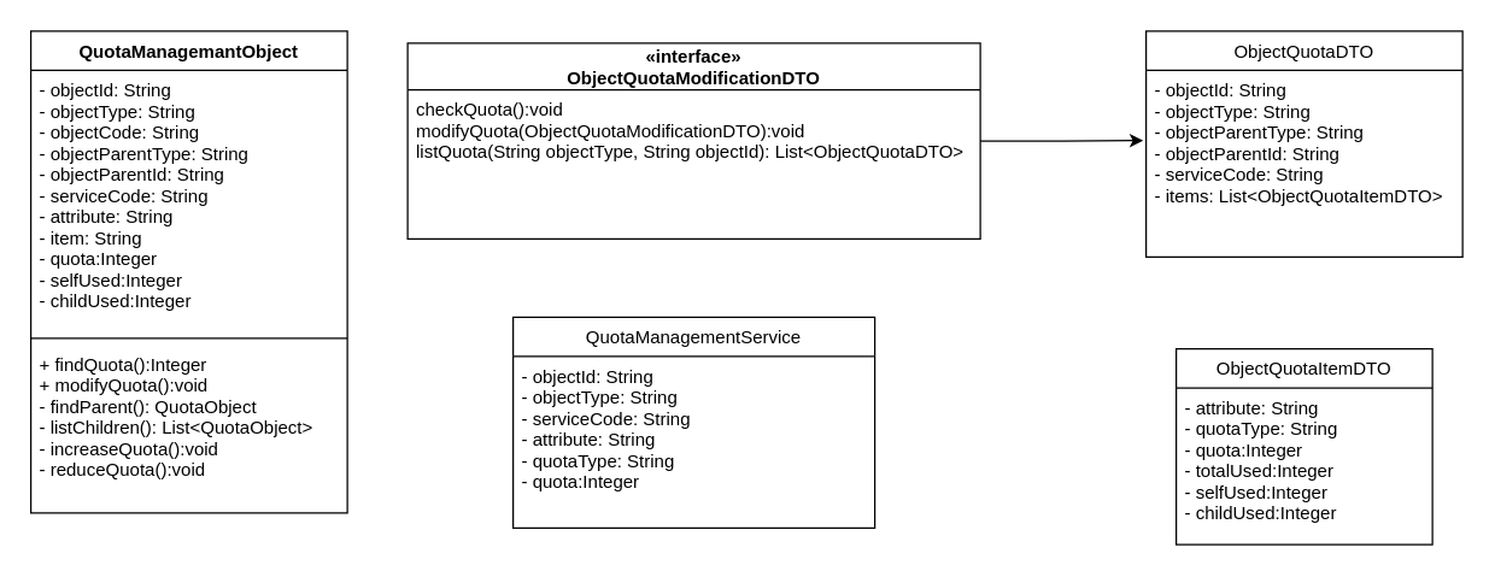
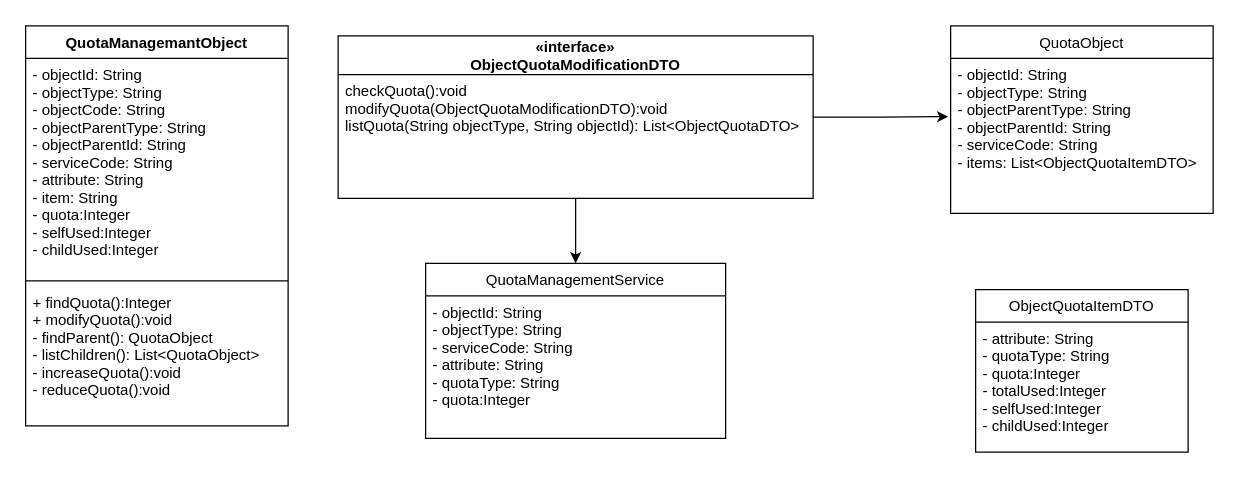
  <mxCell id="0" />
  <mxCell id="1" parent="0" />
  <mxCell id="2" value="QuotaManagemantObject" style="swimlane;fontStyle=1;align=center;verticalAlign=top;childLayout=stackLayout;horizontal=1;startSize=26;horizontalStack=0;resizeParent=1;resizeParentMax=0;resizeLast=0;collapsible=1;marginBottom=0;" parent="1" vertex="1"><mxGeometry x="20" y="20" width="210" height="320" as="geometry"><mxRectangle x="40" y="40" width="90" height="26" as="alternateBounds" /></mxGeometry></mxCell>
  <mxCell id="3" value="- objectId: String&#10;- objectType: String&#10;- objectCode: String&#10;- objectParentType: String&#10;- objectParentId: String&#10;- serviceCode: String&#10;- attribute: String&#10;- item: String&#10;- quota:Integer&#10;- selfUsed:Integer&#10;- childUsed:Integer" style="text;strokeColor=none;fillColor=none;align=left;verticalAlign=top;spacingLeft=4;spacingRight=4;overflow=hidden;rotatable=0;points=[[0,0.5],[1,0.5]];portConstraint=eastwest;" parent="2" vertex="1"><mxGeometry y="26" width="210" height="174" as="geometry" /></mxCell>
  <mxCell id="4" value="" style="line;strokeWidth=1;fillColor=none;align=left;verticalAlign=middle;spacingTop=-1;spacingLeft=3;spacingRight=3;rotatable=0;labelPosition=right;points=[];portConstraint=eastwest;" parent="2" vertex="1"><mxGeometry y="200" width="210" height="8" as="geometry" /></mxCell>
  <mxCell id="5" value="+ findQuota():Integer&#10;+ modifyQuota():void&#10;- findParent(): QuotaObject&#10;- listChildren(): List&lt;QuotaObject&gt;&#10;- increaseQuota():void&#10;- reduceQuota():void" style="text;strokeColor=none;fillColor=none;align=left;verticalAlign=top;spacingLeft=4;spacingRight=4;overflow=hidden;rotatable=0;points=[[0,0.5],[1,0.5]];portConstraint=eastwest;" parent="2" vertex="1"><mxGeometry y="208" width="210" height="112" as="geometry" /></mxCell>
  <mxCell id="6" style="edgeStyle=orthogonalEdgeStyle;rounded=0;orthogonalLoop=1;jettySize=auto;html=1;entryX=-0.009;entryY=0.377;entryDx=0;entryDy=0;entryPerimeter=0;" edge="1" parent="1" source="8" target="11"><mxGeometry relative="1" as="geometry" /></mxCell>
+ <mxCell id="7" style="edgeStyle=orthogonalEdgeStyle;rounded=0;orthogonalLoop=1;jettySize=auto;html=1;entryX=0.5;entryY=0;entryDx=0;entryDy=0;" edge="1" parent="1" source="8" target="14"><mxGeometry relative="1" as="geometry" /></mxCell>
  <mxCell id="8" value="«interface»&#10;ObjectQuotaModificationDTO" style="swimlane;fontStyle=1;childLayout=stackLayout;horizontal=1;startSize=31;fillColor=none;horizontalStack=0;resizeParent=1;resizeParentMax=0;resizeLast=0;collapsible=1;marginBottom=0;" parent="1" vertex="1"><mxGeometry x="270" y="28" width="380" height="130" as="geometry" /></mxCell>
  <mxCell id="9" value="checkQuota():void&#10;modifyQuota(ObjectQuotaModificationDTO):void&#10;listQuota(String objectType, String objectId): List&lt;ObjectQuotaDTO&gt;" style="text;strokeColor=none;fillColor=none;align=left;verticalAlign=top;spacingLeft=4;spacingRight=4;overflow=hidden;rotatable=0;points=[[0,0.5],[1,0.5]];portConstraint=eastwest;" parent="8" vertex="1"><mxGeometry y="31" width="380" height="99" as="geometry" /></mxCell>
- <mxCell id="10" value="ObjectQuotaDTO" style="swimlane;fontStyle=0;childLayout=stackLayout;horizontal=1;startSize=26;fillColor=none;horizontalStack=0;resizeParent=1;resizeParentMax=0;resizeLast=0;collapsible=1;marginBottom=0;" parent="1" vertex="1"><mxGeometry x="760" y="20" width="210" height="150" as="geometry" /></mxCell>
+ <mxCell id="10" value="QuotaObject" style="swimlane;fontStyle=0;childLayout=stackLayout;horizontal=1;startSize=26;fillColor=none;horizontalStack=0;resizeParent=1;resizeParentMax=0;resizeLast=0;collapsible=1;marginBottom=0;" parent="1" vertex="1"><mxGeometry x="760" y="20" width="210" height="150" as="geometry" /></mxCell>
  <mxCell id="11" value="- objectId: String&#10;- objectType: String&#10;- objectParentType: String&#10;- objectParentId: String&#10;- serviceCode: String&#10;- items: List&lt;ObjectQuotaItemDTO&gt;" style="text;strokeColor=none;fillColor=none;align=left;verticalAlign=top;spacingLeft=4;spacingRight=4;overflow=hidden;rotatable=0;points=[[0,0.5],[1,0.5]];portConstraint=eastwest;" parent="10" vertex="1"><mxGeometry y="26" width="210" height="124" as="geometry" /></mxCell>
  <mxCell id="12" value="ObjectQuotaItemDTO" style="swimlane;fontStyle=0;childLayout=stackLayout;horizontal=1;startSize=26;fillColor=none;horizontalStack=0;resizeParent=1;resizeParentMax=0;resizeLast=0;collapsible=1;marginBottom=0;" parent="1" vertex="1"><mxGeometry x="780" y="231" width="170" height="130" as="geometry" /></mxCell>
  <mxCell id="13" value="- attribute: String&#10;- quotaType: String&#10;- quota:Integer&#10;- totalUsed:Integer&#10;- selfUsed:Integer&#10;- childUsed:Integer" style="text;strokeColor=none;fillColor=none;align=left;verticalAlign=top;spacingLeft=4;spacingRight=4;overflow=hidden;rotatable=0;points=[[0,0.5],[1,0.5]];portConstraint=eastwest;" parent="12" vertex="1"><mxGeometry y="26" width="170" height="104" as="geometry" /></mxCell>
  <mxCell id="14" value="QuotaManagementService" style="swimlane;fontStyle=0;childLayout=stackLayout;horizontal=1;startSize=26;fillColor=none;horizontalStack=0;resizeParent=1;resizeParentMax=0;resizeLast=0;collapsible=1;marginBottom=0;" vertex="1" parent="1"><mxGeometry x="340" y="210" width="240" height="140" as="geometry" /></mxCell>
  <mxCell id="15" value="- objectId: String&#10;- objectType: String&#10;- serviceCode: String&#10;- attribute: String&#10;- quotaType: String&#10;- quota:Integer" style="text;strokeColor=none;fillColor=none;align=left;verticalAlign=top;spacingLeft=4;spacingRight=4;overflow=hidden;rotatable=0;points=[[0,0.5],[1,0.5]];portConstraint=eastwest;" vertex="1" parent="14"><mxGeometry y="26" width="240" height="114" as="geometry" /></mxCell>
